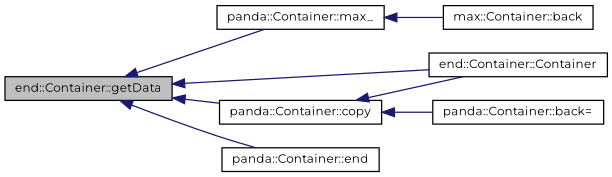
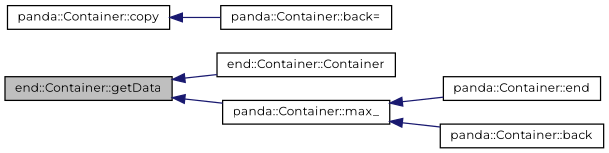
  digraph {
    fontname=Montserrat
    rankdir=LR
    node [color=black fillcolor=white fontname=Montserrat fontsize=10 shape=record style=filled]
    edge [color=midnightblue dir=back fontname=Montserrat fontsize=10 labelfontname=Helvetica labelfontsize=10 style=solid]
    n1 [fillcolor=grey75 fontcolor=black height=0.2 label="end::Container::getData" width=0.4]
    n2 [height=0.2 label="end::Container::Container" width=0.4]
    n3 [height=0.2 label="panda::Container::max_" width=0.4]
    n4 [height=0.2 label="panda::Container::copy" width=0.4]
    n5 [height=0.2 label="panda::Container::end" width=0.4]
-   n6 [height=0.2 label="max::Container::back" width=0.4]
+   n6 [height=0.2 label="panda::Container::back" width=0.4]
    n7 [height=0.2 label="panda::Container::back=" width=0.4]
    n1 -> n2
    n1 -> n3
-   n1 -> n4
-   n1 -> n5
+   n3 -> n5
    n3 -> n6
-   n4 -> n2
    n4 -> n7
  }
